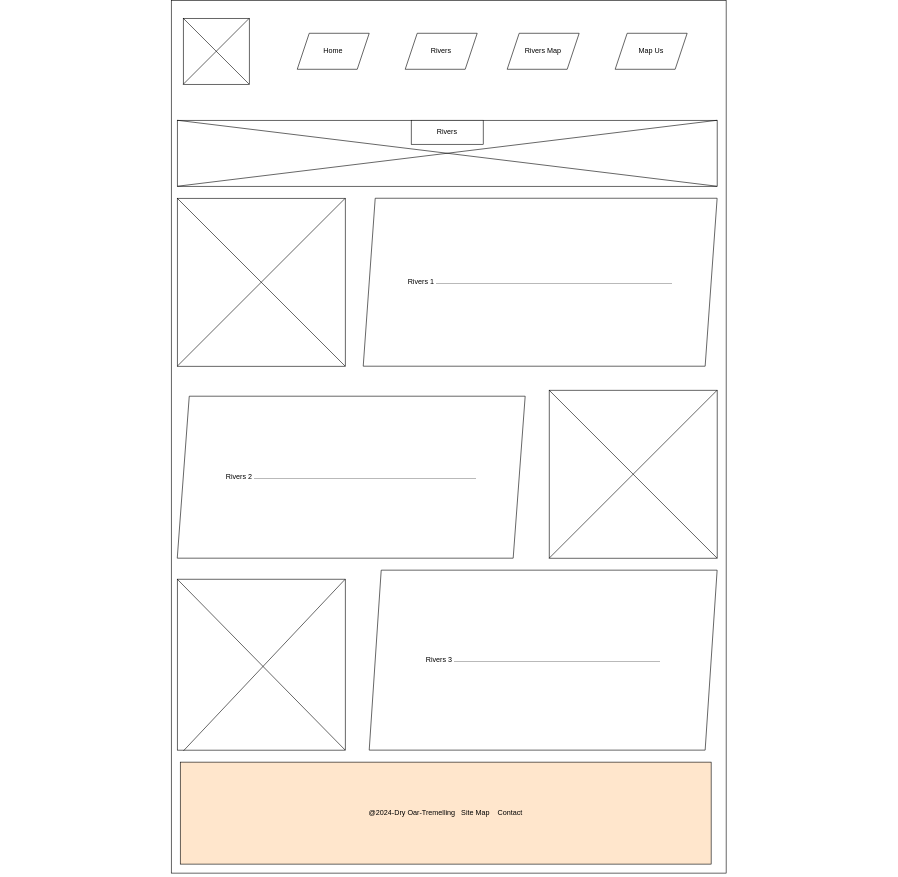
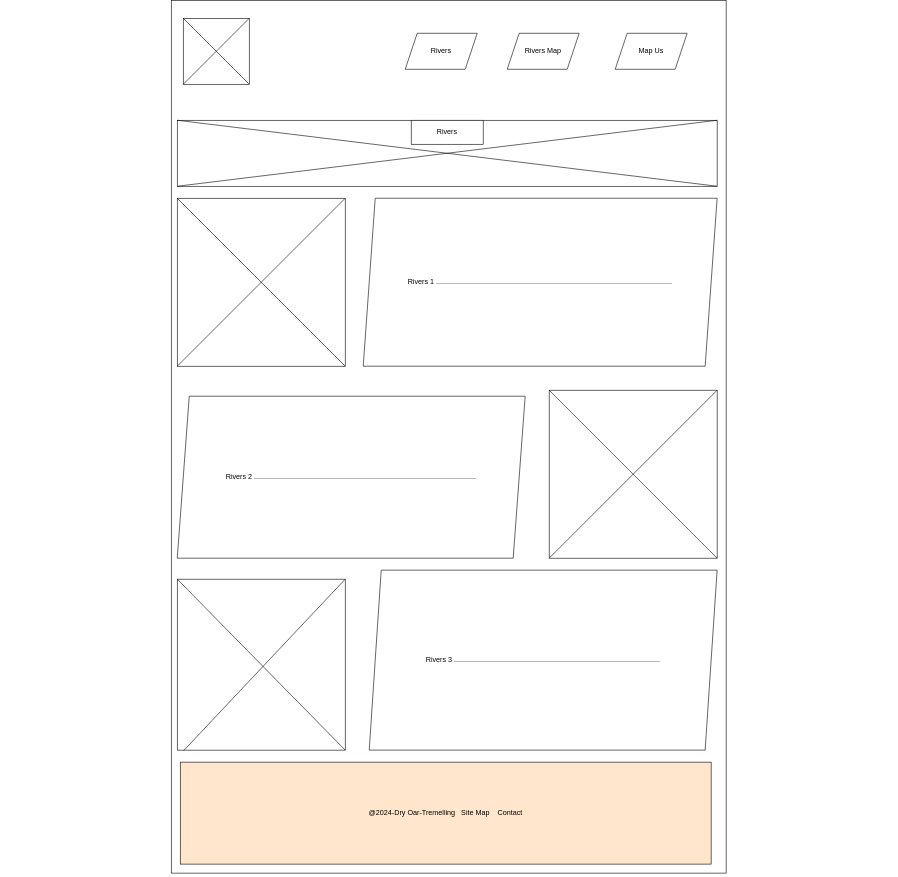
  <mxCell id="0" />
  <mxCell id="1" parent="0" />
  <mxCell id="2" value="" style="rounded=0;whiteSpace=wrap;html=1;rotation=90;" vertex="1" parent="1"><mxGeometry x="20" y="255" width="1455" height="925" as="geometry" /></mxCell>
  <mxCell id="3" value="" style="rounded=0;whiteSpace=wrap;html=1;" vertex="1" parent="1"><mxGeometry x="305" y="20" width="110" height="110" as="geometry" /></mxCell>
  <mxCell id="4" value="" style="endArrow=none;html=1;rounded=0;entryX=1;entryY=0;entryDx=0;entryDy=0;" edge="1" parent="1" target="3"><mxGeometry width="50" height="50" relative="1" as="geometry"><mxPoint x="305" y="130" as="sourcePoint" /><mxPoint x="355" y="80" as="targetPoint" /></mxGeometry></mxCell>
  <mxCell id="5" value="" style="endArrow=none;html=1;rounded=0;entryX=0;entryY=0;entryDx=0;entryDy=0;exitX=1;exitY=1;exitDx=0;exitDy=0;" edge="1" parent="1" source="3" target="3"><mxGeometry width="50" height="50" relative="1" as="geometry"><mxPoint x="325" y="80" as="sourcePoint" /><mxPoint x="375" y="40" as="targetPoint" /></mxGeometry></mxCell>
  <mxCell id="6" value="" style="rounded=0;whiteSpace=wrap;html=1;" vertex="1" parent="1"><mxGeometry x="295" y="955" width="280" height="285" as="geometry" /></mxCell>
  <mxCell id="7" value="" style="rounded=0;whiteSpace=wrap;html=1;" vertex="1" parent="1"><mxGeometry x="915" y="640" width="280" height="280" as="geometry" /></mxCell>
  <mxCell id="8" value="" style="rounded=0;whiteSpace=wrap;html=1;" vertex="1" parent="1"><mxGeometry x="295" y="320" width="280" height="280" as="geometry" /></mxCell>
  <mxCell id="9" value="" style="rounded=0;whiteSpace=wrap;html=1;" vertex="1" parent="1"><mxGeometry x="295" y="190" width="900" height="110" as="geometry" /></mxCell>
  <mxCell id="10" value="" style="endArrow=none;html=1;rounded=0;exitX=1;exitY=1;exitDx=0;exitDy=0;entryX=0;entryY=0;entryDx=0;entryDy=0;" edge="1" parent="1" source="8" target="8"><mxGeometry width="50" height="50" relative="1" as="geometry"><mxPoint x="445" y="570" as="sourcePoint" /><mxPoint x="495" y="520" as="targetPoint" /></mxGeometry></mxCell>
  <mxCell id="11" value="" style="endArrow=none;html=1;rounded=0;entryX=0;entryY=0;entryDx=0;entryDy=0;exitX=1;exitY=1;exitDx=0;exitDy=0;" edge="1" parent="1" source="6" target="6"><mxGeometry width="50" height="50" relative="1" as="geometry"><mxPoint x="395" y="1115" as="sourcePoint" /><mxPoint x="445" y="1065" as="targetPoint" /></mxGeometry></mxCell>
  <mxCell id="12" value="" style="endArrow=none;html=1;rounded=0;entryX=0;entryY=0;entryDx=0;entryDy=0;exitX=1;exitY=1;exitDx=0;exitDy=0;" edge="1" parent="1" source="7" target="7"><mxGeometry width="50" height="50" relative="1" as="geometry"><mxPoint x="965" y="780" as="sourcePoint" /><mxPoint x="1015" y="730" as="targetPoint" /></mxGeometry></mxCell>
  <mxCell id="13" value="" style="endArrow=none;html=1;rounded=0;exitX=0.037;exitY=1.004;exitDx=0;exitDy=0;exitPerimeter=0;" edge="1" parent="1" source="6"><mxGeometry width="50" height="50" relative="1" as="geometry"><mxPoint x="525" y="1005" as="sourcePoint" /><mxPoint x="575" y="955" as="targetPoint" /></mxGeometry></mxCell>
  <mxCell id="14" value="" style="endArrow=none;html=1;rounded=0;entryX=1;entryY=0;entryDx=0;entryDy=0;" edge="1" parent="1" target="7"><mxGeometry width="50" height="50" relative="1" as="geometry"><mxPoint x="915" y="920" as="sourcePoint" /><mxPoint x="965" y="870" as="targetPoint" /></mxGeometry></mxCell>
  <mxCell id="15" value="" style="endArrow=none;html=1;rounded=0;entryX=1;entryY=0;entryDx=0;entryDy=0;" edge="1" parent="1" target="8"><mxGeometry width="50" height="50" relative="1" as="geometry"><mxPoint x="295" y="600" as="sourcePoint" /><mxPoint x="345" y="550" as="targetPoint" /></mxGeometry></mxCell>
  <mxCell id="16" value="Map Us" style="shape=parallelogram;perimeter=parallelogramPerimeter;whiteSpace=wrap;html=1;fixedSize=1;" vertex="1" parent="1"><mxGeometry x="1025" y="45" width="120" height="60" as="geometry" /></mxCell>
  <mxCell id="17" value="Rivers Map" style="shape=parallelogram;perimeter=parallelogramPerimeter;whiteSpace=wrap;html=1;fixedSize=1;" vertex="1" parent="1"><mxGeometry x="845" y="45" width="120" height="60" as="geometry" /></mxCell>
  <mxCell id="18" value="Rivers" style="shape=parallelogram;perimeter=parallelogramPerimeter;whiteSpace=wrap;html=1;fixedSize=1;" vertex="1" parent="1"><mxGeometry x="675" y="45" width="120" height="60" as="geometry" /></mxCell>
- <mxCell id="19" value="Home" style="shape=parallelogram;perimeter=parallelogramPerimeter;whiteSpace=wrap;html=1;fixedSize=1;" vertex="1" parent="1"><mxGeometry x="495" y="45" width="120" height="60" as="geometry" /></mxCell>
  <mxCell id="20" value="Rivers 3 ......................................................................................................." style="shape=parallelogram;perimeter=parallelogramPerimeter;whiteSpace=wrap;html=1;fixedSize=1;" vertex="1" parent="1"><mxGeometry x="615" y="940" width="580" height="300" as="geometry" /></mxCell>
  <mxCell id="21" value="Rivers 1 ......................................................................................................................" style="shape=parallelogram;perimeter=parallelogramPerimeter;whiteSpace=wrap;html=1;fixedSize=1;" vertex="1" parent="1"><mxGeometry x="605" y="320" width="590" height="280" as="geometry" /></mxCell>
  <mxCell id="22" value="Rivers 2 ..............................................................................................................." style="shape=parallelogram;perimeter=parallelogramPerimeter;whiteSpace=wrap;html=1;fixedSize=1;" vertex="1" parent="1"><mxGeometry x="295" y="650" width="580" height="270" as="geometry" /></mxCell>
  <mxCell id="23" value="" style="endArrow=none;html=1;rounded=0;entryX=1;entryY=1;entryDx=0;entryDy=0;exitX=0;exitY=0;exitDx=0;exitDy=0;" edge="1" parent="1" source="9" target="9"><mxGeometry width="50" height="50" relative="1" as="geometry"><mxPoint x="835" y="430" as="sourcePoint" /><mxPoint x="885" y="380" as="targetPoint" /></mxGeometry></mxCell>
  <mxCell id="24" value="" style="endArrow=none;html=1;rounded=0;exitX=0;exitY=1;exitDx=0;exitDy=0;entryX=1;entryY=0;entryDx=0;entryDy=0;" edge="1" parent="1" source="9" target="9"><mxGeometry width="50" height="50" relative="1" as="geometry"><mxPoint x="835" y="430" as="sourcePoint" /><mxPoint x="885" y="380" as="targetPoint" /></mxGeometry></mxCell>
  <mxCell id="25" value="Rivers" style="rounded=0;whiteSpace=wrap;html=1;" vertex="1" parent="1"><mxGeometry x="685" y="190" width="120" height="40" as="geometry" /></mxCell>
  <mxCell id="26" value="@2024-Dry Oar-Tremelling&amp;nbsp; &amp;nbsp;Site Map&amp;nbsp; &amp;nbsp; Contact" style="rounded=0;whiteSpace=wrap;html=1;fillColor=#ffe6cc;" vertex="1" parent="1"><mxGeometry x="300" y="1260" width="885" height="170" as="geometry" /></mxCell>
